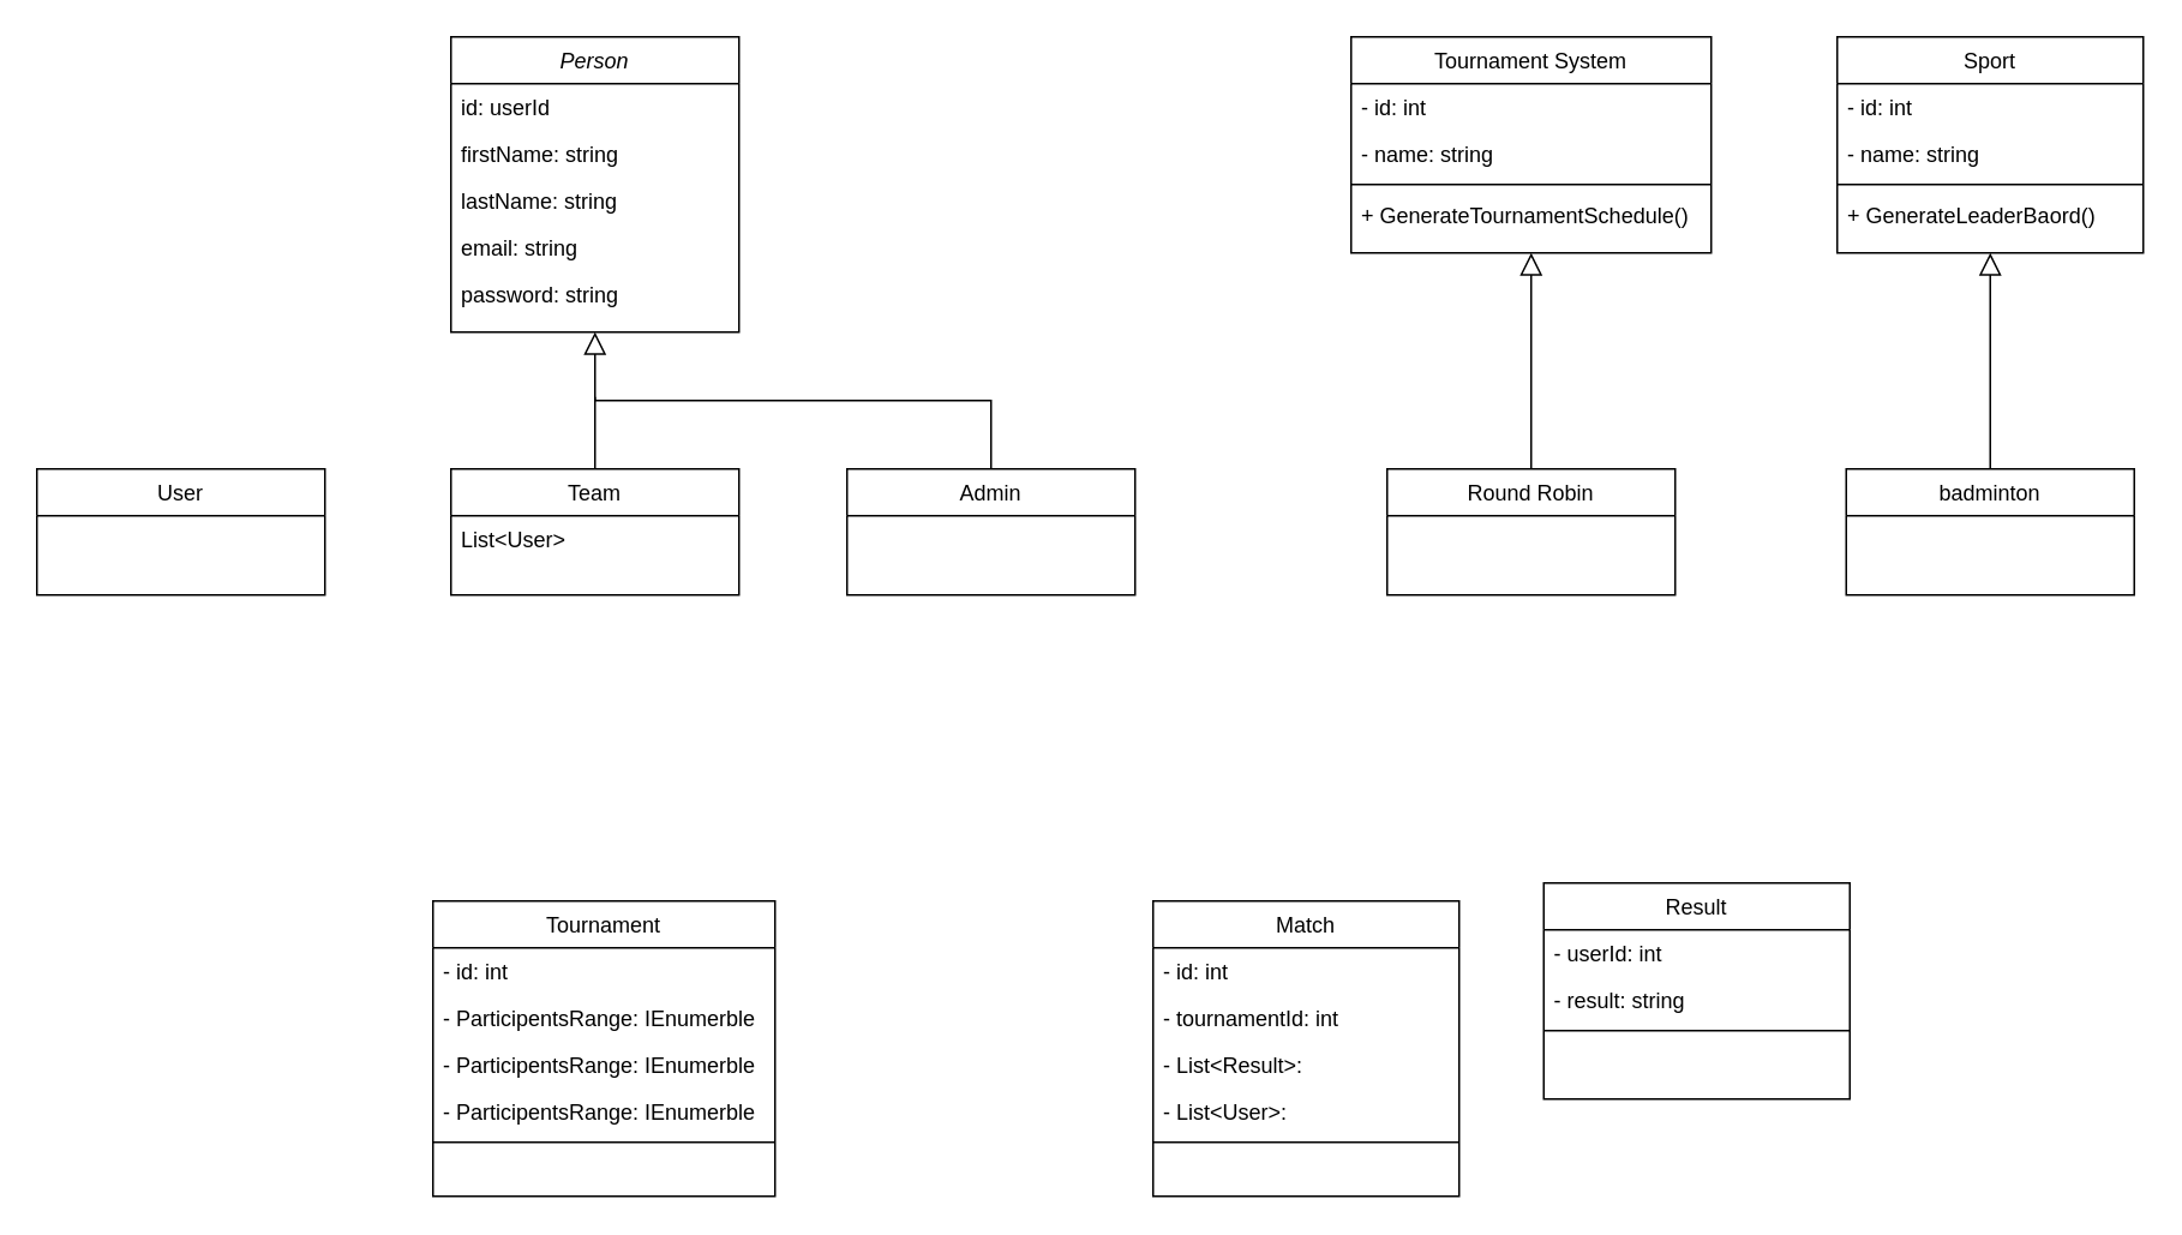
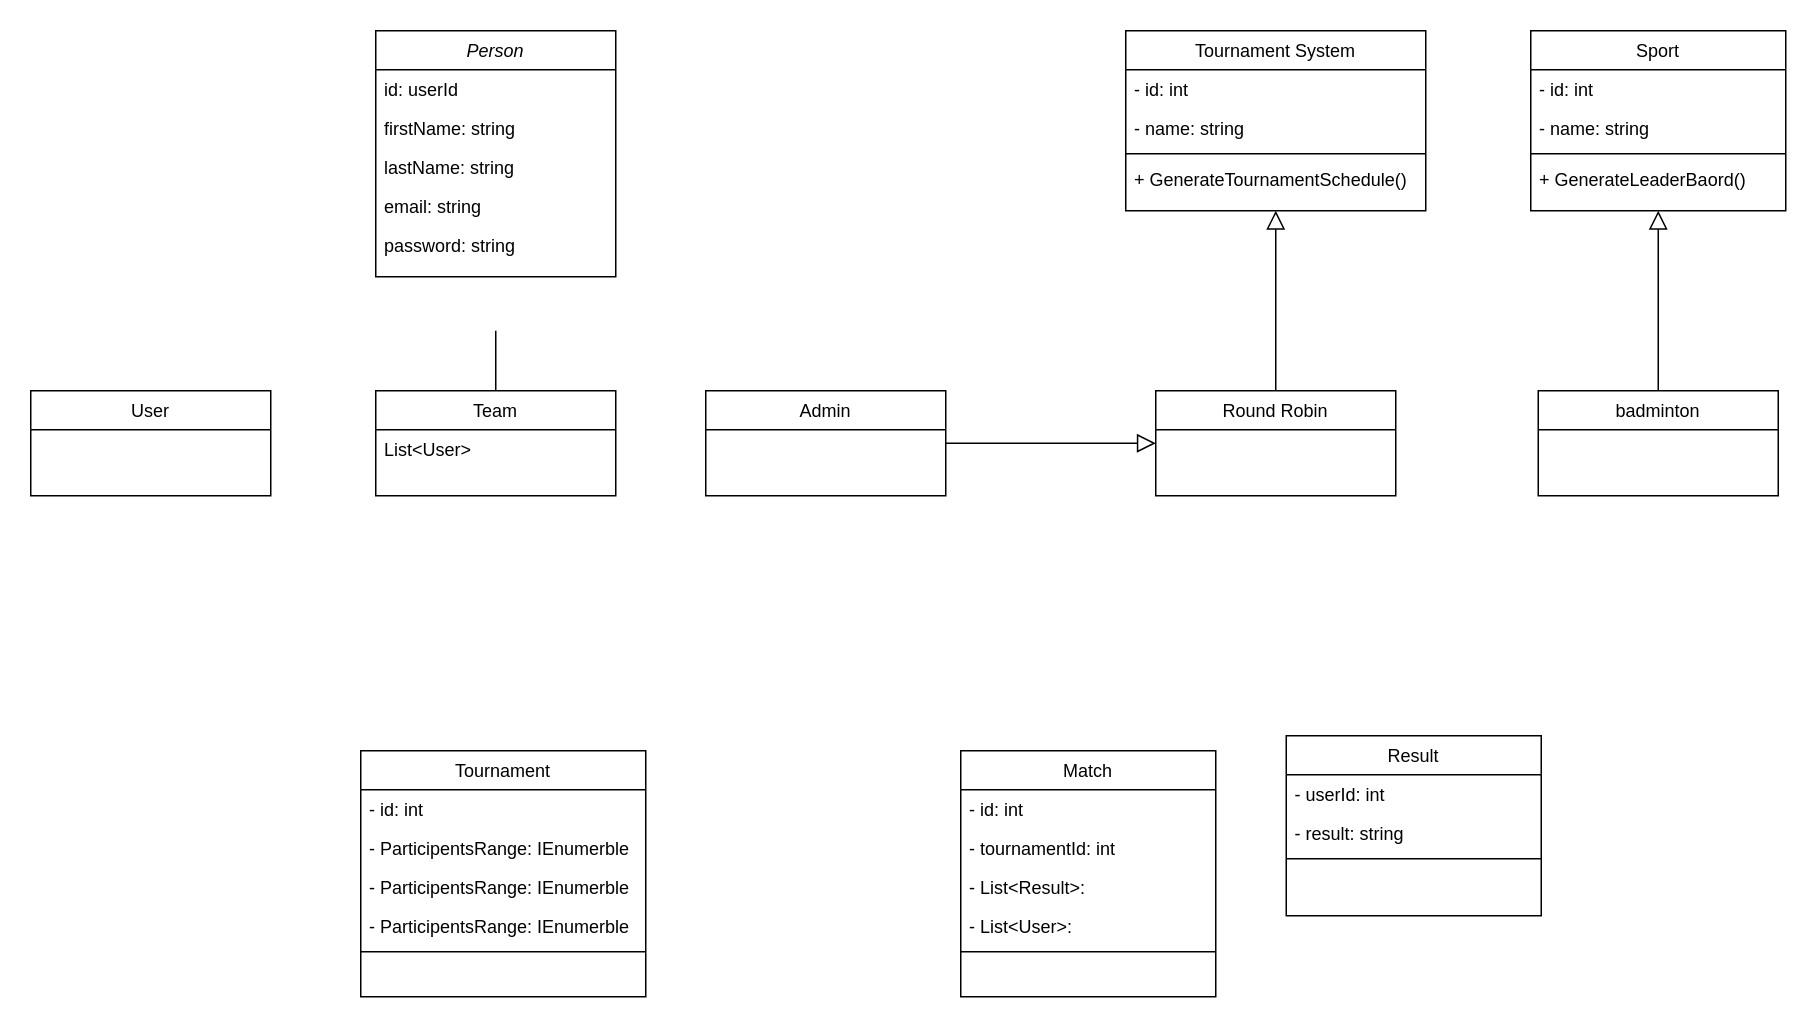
  <mxCell id="0" />
  <mxCell id="1" parent="0" />
  <mxCell id="2" value="Person" style="swimlane;fontStyle=2;align=center;verticalAlign=top;childLayout=stackLayout;horizontal=1;startSize=26;horizontalStack=0;resizeParent=1;resizeLast=0;collapsible=1;marginBottom=0;rounded=0;shadow=0;strokeWidth=1;" parent="1" vertex="1"><mxGeometry x="250" y="20" width="160" height="164" as="geometry"><mxRectangle x="230" y="140" width="160" height="26" as="alternateBounds" /></mxGeometry></mxCell>
  <mxCell id="3" value="id: userId" style="text;align=left;verticalAlign=top;spacingLeft=4;spacingRight=4;overflow=hidden;rotatable=0;points=[[0,0.5],[1,0.5]];portConstraint=eastwest;" parent="2" vertex="1"><mxGeometry y="26" width="160" height="26" as="geometry" /></mxCell>
  <mxCell id="4" value="firstName: string" style="text;align=left;verticalAlign=top;spacingLeft=4;spacingRight=4;overflow=hidden;rotatable=0;points=[[0,0.5],[1,0.5]];portConstraint=eastwest;rounded=0;shadow=0;html=0;" parent="2" vertex="1"><mxGeometry y="52" width="160" height="26" as="geometry" /></mxCell>
  <mxCell id="5" value="lastName: string&#10;" style="text;align=left;verticalAlign=top;spacingLeft=4;spacingRight=4;overflow=hidden;rotatable=0;points=[[0,0.5],[1,0.5]];portConstraint=eastwest;rounded=0;shadow=0;html=0;" parent="2" vertex="1"><mxGeometry y="78" width="160" height="26" as="geometry" /></mxCell>
  <mxCell id="6" value="email: string" style="text;align=left;verticalAlign=top;spacingLeft=4;spacingRight=4;overflow=hidden;rotatable=0;points=[[0,0.5],[1,0.5]];portConstraint=eastwest;rounded=0;shadow=0;html=0;" vertex="1" parent="2"><mxGeometry y="104" width="160" height="26" as="geometry" /></mxCell>
  <mxCell id="7" value="password: string" style="text;align=left;verticalAlign=top;spacingLeft=4;spacingRight=4;overflow=hidden;rotatable=0;points=[[0,0.5],[1,0.5]];portConstraint=eastwest;rounded=0;shadow=0;html=0;" vertex="1" parent="2"><mxGeometry y="130" width="160" height="26" as="geometry" /></mxCell>
  <mxCell id="8" value="User" style="swimlane;fontStyle=0;align=center;verticalAlign=top;childLayout=stackLayout;horizontal=1;startSize=26;horizontalStack=0;resizeParent=1;resizeLast=0;collapsible=1;marginBottom=0;rounded=0;shadow=0;strokeWidth=1;" parent="1" vertex="1"><mxGeometry x="20" y="260" width="160" height="70" as="geometry"><mxRectangle x="130" y="380" width="160" height="26" as="alternateBounds" /></mxGeometry></mxCell>
  <mxCell id="9" value="Admin" style="swimlane;fontStyle=0;align=center;verticalAlign=top;childLayout=stackLayout;horizontal=1;startSize=26;horizontalStack=0;resizeParent=1;resizeLast=0;collapsible=1;marginBottom=0;rounded=0;shadow=0;strokeWidth=1;" parent="1" vertex="1"><mxGeometry x="470" y="260" width="160" height="70" as="geometry"><mxRectangle x="340" y="380" width="170" height="26" as="alternateBounds" /></mxGeometry></mxCell>
- <mxCell id="10" value="" style="endArrow=block;endSize=10;endFill=0;shadow=0;strokeWidth=1;rounded=0;edgeStyle=elbowEdgeStyle;elbow=vertical;" parent="1" source="9" target="2" edge="1"><mxGeometry width="160" relative="1" as="geometry"><mxPoint x="240" y="273" as="sourcePoint" /><mxPoint x="340" y="171" as="targetPoint" /></mxGeometry></mxCell>
+ <mxCell id="10" value="" style="endArrow=block;endSize=10;endFill=0;shadow=0;strokeWidth=1;rounded=0;edgeStyle=elbowEdgeStyle;elbow=vertical;" parent="1" source="9" target="19" edge="1"><mxGeometry width="160" relative="1" as="geometry"><mxPoint x="240" y="273" as="sourcePoint" /><mxPoint x="340" y="171" as="targetPoint" /></mxGeometry></mxCell>
  <mxCell id="11" value="Tournament System" style="swimlane;fontStyle=0;align=center;verticalAlign=top;childLayout=stackLayout;horizontal=1;startSize=26;horizontalStack=0;resizeParent=1;resizeLast=0;collapsible=1;marginBottom=0;rounded=0;shadow=0;strokeWidth=1;" parent="1" vertex="1"><mxGeometry x="750" y="20" width="200" height="120" as="geometry"><mxRectangle x="550" y="140" width="160" height="26" as="alternateBounds" /></mxGeometry></mxCell>
  <mxCell id="12" value="- id: int" style="text;align=left;verticalAlign=top;spacingLeft=4;spacingRight=4;overflow=hidden;rotatable=0;points=[[0,0.5],[1,0.5]];portConstraint=eastwest;" parent="11" vertex="1"><mxGeometry y="26" width="200" height="26" as="geometry" /></mxCell>
  <mxCell id="13" value="- name: string" style="text;align=left;verticalAlign=top;spacingLeft=4;spacingRight=4;overflow=hidden;rotatable=0;points=[[0,0.5],[1,0.5]];portConstraint=eastwest;rounded=0;shadow=0;html=0;" parent="11" vertex="1"><mxGeometry y="52" width="200" height="26" as="geometry" /></mxCell>
  <mxCell id="14" value="" style="line;html=1;strokeWidth=1;align=left;verticalAlign=middle;spacingTop=-1;spacingLeft=3;spacingRight=3;rotatable=0;labelPosition=right;points=[];portConstraint=eastwest;" parent="11" vertex="1"><mxGeometry y="78" width="200" height="8" as="geometry" /></mxCell>
  <mxCell id="15" value="+ GenerateTournamentSchedule()" style="text;align=left;verticalAlign=top;spacingLeft=4;spacingRight=4;overflow=hidden;rotatable=0;points=[[0,0.5],[1,0.5]];portConstraint=eastwest;" parent="11" vertex="1"><mxGeometry y="86" width="200" height="26" as="geometry" /></mxCell>
  <mxCell id="16" value="" style="endArrow=none;html=1;edgeStyle=orthogonalEdgeStyle;rounded=0;" edge="1" parent="1"><mxGeometry relative="1" as="geometry"><mxPoint x="330" y="220" as="sourcePoint" /><mxPoint x="330" y="260" as="targetPoint" /></mxGeometry></mxCell>
  <mxCell id="17" value="Team" style="swimlane;fontStyle=0;align=center;verticalAlign=top;childLayout=stackLayout;horizontal=1;startSize=26;horizontalStack=0;resizeParent=1;resizeLast=0;collapsible=1;marginBottom=0;rounded=0;shadow=0;strokeWidth=1;" vertex="1" parent="1"><mxGeometry x="250" y="260" width="160" height="70" as="geometry"><mxRectangle x="340" y="380" width="170" height="26" as="alternateBounds" /></mxGeometry></mxCell>
  <mxCell id="18" value="List&lt;User&gt;" style="text;align=left;verticalAlign=top;spacingLeft=4;spacingRight=4;overflow=hidden;rotatable=0;points=[[0,0.5],[1,0.5]];portConstraint=eastwest;" vertex="1" parent="17"><mxGeometry y="26" width="160" height="26" as="geometry" /></mxCell>
  <mxCell id="19" value="Round Robin" style="swimlane;fontStyle=0;align=center;verticalAlign=top;childLayout=stackLayout;horizontal=1;startSize=26;horizontalStack=0;resizeParent=1;resizeLast=0;collapsible=1;marginBottom=0;rounded=0;shadow=0;strokeWidth=1;" vertex="1" parent="1"><mxGeometry x="770" y="260" width="160" height="70" as="geometry"><mxRectangle x="340" y="380" width="170" height="26" as="alternateBounds" /></mxGeometry></mxCell>
  <mxCell id="20" value="" style="endArrow=block;endSize=10;endFill=0;shadow=0;strokeWidth=1;rounded=0;edgeStyle=elbowEdgeStyle;elbow=vertical;" edge="1" parent="1" source="19" target="11"><mxGeometry width="160" relative="1" as="geometry"><mxPoint x="1070" y="216" as="sourcePoint" /><mxPoint x="850" y="140" as="targetPoint" /></mxGeometry></mxCell>
  <mxCell id="21" value="Sport" style="swimlane;fontStyle=0;align=center;verticalAlign=top;childLayout=stackLayout;horizontal=1;startSize=26;horizontalStack=0;resizeParent=1;resizeLast=0;collapsible=1;marginBottom=0;rounded=0;shadow=0;strokeWidth=1;" vertex="1" parent="1"><mxGeometry x="1020" y="20" width="170" height="120" as="geometry"><mxRectangle x="550" y="140" width="160" height="26" as="alternateBounds" /></mxGeometry></mxCell>
  <mxCell id="22" value="- id: int" style="text;align=left;verticalAlign=top;spacingLeft=4;spacingRight=4;overflow=hidden;rotatable=0;points=[[0,0.5],[1,0.5]];portConstraint=eastwest;" vertex="1" parent="21"><mxGeometry y="26" width="170" height="26" as="geometry" /></mxCell>
  <mxCell id="23" value="- name: string" style="text;align=left;verticalAlign=top;spacingLeft=4;spacingRight=4;overflow=hidden;rotatable=0;points=[[0,0.5],[1,0.5]];portConstraint=eastwest;rounded=0;shadow=0;html=0;" vertex="1" parent="21"><mxGeometry y="52" width="170" height="26" as="geometry" /></mxCell>
  <mxCell id="24" value="" style="line;html=1;strokeWidth=1;align=left;verticalAlign=middle;spacingTop=-1;spacingLeft=3;spacingRight=3;rotatable=0;labelPosition=right;points=[];portConstraint=eastwest;" vertex="1" parent="21"><mxGeometry y="78" width="170" height="8" as="geometry" /></mxCell>
  <mxCell id="25" value="+ GenerateLeaderBaord()" style="text;align=left;verticalAlign=top;spacingLeft=4;spacingRight=4;overflow=hidden;rotatable=0;points=[[0,0.5],[1,0.5]];portConstraint=eastwest;" vertex="1" parent="21"><mxGeometry y="86" width="170" height="26" as="geometry" /></mxCell>
  <mxCell id="26" value="badminton" style="swimlane;fontStyle=0;align=center;verticalAlign=top;childLayout=stackLayout;horizontal=1;startSize=26;horizontalStack=0;resizeParent=1;resizeLast=0;collapsible=1;marginBottom=0;rounded=0;shadow=0;strokeWidth=1;" vertex="1" parent="1"><mxGeometry x="1025" y="260" width="160" height="70" as="geometry"><mxRectangle x="340" y="380" width="170" height="26" as="alternateBounds" /></mxGeometry></mxCell>
  <mxCell id="27" value="" style="endArrow=block;endSize=10;endFill=0;shadow=0;strokeWidth=1;rounded=0;edgeStyle=elbowEdgeStyle;elbow=vertical;" edge="1" parent="1" source="26" target="21"><mxGeometry width="160" relative="1" as="geometry"><mxPoint x="1340" y="216" as="sourcePoint" /><mxPoint x="1120" y="140" as="targetPoint" /></mxGeometry></mxCell>
  <mxCell id="28" value="Tournament" style="swimlane;fontStyle=0;align=center;verticalAlign=top;childLayout=stackLayout;horizontal=1;startSize=26;horizontalStack=0;resizeParent=1;resizeLast=0;collapsible=1;marginBottom=0;rounded=0;shadow=0;strokeWidth=1;" vertex="1" parent="1"><mxGeometry x="240" y="500" width="190" height="164" as="geometry"><mxRectangle x="550" y="140" width="160" height="26" as="alternateBounds" /></mxGeometry></mxCell>
  <mxCell id="29" value="- id: int" style="text;align=left;verticalAlign=top;spacingLeft=4;spacingRight=4;overflow=hidden;rotatable=0;points=[[0,0.5],[1,0.5]];portConstraint=eastwest;" vertex="1" parent="28"><mxGeometry y="26" width="190" height="26" as="geometry" /></mxCell>
  <mxCell id="30" value="- ParticipentsRange: IEnumerble" style="text;align=left;verticalAlign=top;spacingLeft=4;spacingRight=4;overflow=hidden;rotatable=0;points=[[0,0.5],[1,0.5]];portConstraint=eastwest;rounded=0;shadow=0;html=0;" vertex="1" parent="28"><mxGeometry y="52" width="190" height="26" as="geometry" /></mxCell>
  <mxCell id="31" value="- ParticipentsRange: IEnumerble" style="text;align=left;verticalAlign=top;spacingLeft=4;spacingRight=4;overflow=hidden;rotatable=0;points=[[0,0.5],[1,0.5]];portConstraint=eastwest;rounded=0;shadow=0;html=0;" vertex="1" parent="28"><mxGeometry y="78" width="190" height="26" as="geometry" /></mxCell>
  <mxCell id="32" value="- ParticipentsRange: IEnumerble" style="text;align=left;verticalAlign=top;spacingLeft=4;spacingRight=4;overflow=hidden;rotatable=0;points=[[0,0.5],[1,0.5]];portConstraint=eastwest;rounded=0;shadow=0;html=0;" vertex="1" parent="28"><mxGeometry y="104" width="190" height="26" as="geometry" /></mxCell>
  <mxCell id="33" value="" style="line;html=1;strokeWidth=1;align=left;verticalAlign=middle;spacingTop=-1;spacingLeft=3;spacingRight=3;rotatable=0;labelPosition=right;points=[];portConstraint=eastwest;" vertex="1" parent="28"><mxGeometry y="130" width="190" height="8" as="geometry" /></mxCell>
  <mxCell id="34" value="Match" style="swimlane;fontStyle=0;align=center;verticalAlign=top;childLayout=stackLayout;horizontal=1;startSize=26;horizontalStack=0;resizeParent=1;resizeLast=0;collapsible=1;marginBottom=0;rounded=0;shadow=0;strokeWidth=1;" vertex="1" parent="1"><mxGeometry x="640" y="500" width="170" height="164" as="geometry"><mxRectangle x="550" y="140" width="160" height="26" as="alternateBounds" /></mxGeometry></mxCell>
  <mxCell id="35" value="- id: int" style="text;align=left;verticalAlign=top;spacingLeft=4;spacingRight=4;overflow=hidden;rotatable=0;points=[[0,0.5],[1,0.5]];portConstraint=eastwest;" vertex="1" parent="34"><mxGeometry y="26" width="170" height="26" as="geometry" /></mxCell>
  <mxCell id="36" value="- tournamentId: int" style="text;align=left;verticalAlign=top;spacingLeft=4;spacingRight=4;overflow=hidden;rotatable=0;points=[[0,0.5],[1,0.5]];portConstraint=eastwest;rounded=0;shadow=0;html=0;" vertex="1" parent="34"><mxGeometry y="52" width="170" height="26" as="geometry" /></mxCell>
  <mxCell id="37" value="- List&lt;Result&gt;: " style="text;align=left;verticalAlign=top;spacingLeft=4;spacingRight=4;overflow=hidden;rotatable=0;points=[[0,0.5],[1,0.5]];portConstraint=eastwest;rounded=0;shadow=0;html=0;" vertex="1" parent="34"><mxGeometry y="78" width="170" height="26" as="geometry" /></mxCell>
  <mxCell id="38" value="- List&lt;User&gt;: " style="text;align=left;verticalAlign=top;spacingLeft=4;spacingRight=4;overflow=hidden;rotatable=0;points=[[0,0.5],[1,0.5]];portConstraint=eastwest;rounded=0;shadow=0;html=0;" vertex="1" parent="34"><mxGeometry y="104" width="170" height="26" as="geometry" /></mxCell>
  <mxCell id="39" value="" style="line;html=1;strokeWidth=1;align=left;verticalAlign=middle;spacingTop=-1;spacingLeft=3;spacingRight=3;rotatable=0;labelPosition=right;points=[];portConstraint=eastwest;" vertex="1" parent="34"><mxGeometry y="130" width="170" height="8" as="geometry" /></mxCell>
  <mxCell id="40" value="Result" style="swimlane;fontStyle=0;align=center;verticalAlign=top;childLayout=stackLayout;horizontal=1;startSize=26;horizontalStack=0;resizeParent=1;resizeLast=0;collapsible=1;marginBottom=0;rounded=0;shadow=0;strokeWidth=1;" vertex="1" parent="1"><mxGeometry x="857" y="490" width="170" height="120" as="geometry"><mxRectangle x="550" y="140" width="160" height="26" as="alternateBounds" /></mxGeometry></mxCell>
  <mxCell id="41" value="- userId: int" style="text;align=left;verticalAlign=top;spacingLeft=4;spacingRight=4;overflow=hidden;rotatable=0;points=[[0,0.5],[1,0.5]];portConstraint=eastwest;" vertex="1" parent="40"><mxGeometry y="26" width="170" height="26" as="geometry" /></mxCell>
  <mxCell id="42" value="- result: string" style="text;align=left;verticalAlign=top;spacingLeft=4;spacingRight=4;overflow=hidden;rotatable=0;points=[[0,0.5],[1,0.5]];portConstraint=eastwest;rounded=0;shadow=0;html=0;" vertex="1" parent="40"><mxGeometry y="52" width="170" height="26" as="geometry" /></mxCell>
  <mxCell id="43" value="" style="line;html=1;strokeWidth=1;align=left;verticalAlign=middle;spacingTop=-1;spacingLeft=3;spacingRight=3;rotatable=0;labelPosition=right;points=[];portConstraint=eastwest;" vertex="1" parent="40"><mxGeometry y="78" width="170" height="8" as="geometry" /></mxCell>
